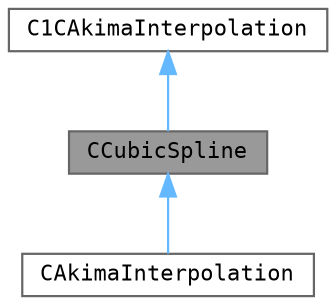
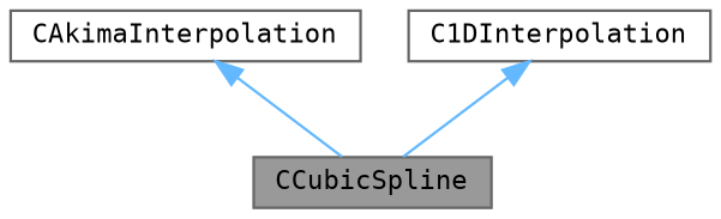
  digraph {
    fontname="DejaVu Sans Mono"
    node [color=gray40 fillcolor=white fontname="DejaVu Sans Mono" fontsize=10 shape=box style=filled]
    edge [color=steelblue1 dir=back fontname="DejaVu Sans Mono" fontsize=10 labelfontname=Helvetica labelfontsize=10 style=solid]
    n1 [fillcolor=grey60 fontcolor=black height=0.2 label=CCubicSpline width=0.4]
    n2 [height=0.2 label=CAkimaInterpolation width=0.4]
-   n3 [height=0.2 label=C1CAkimaInterpolation width=0.4]
-   n1 -> n2
+   n3 [height=0.2 label=C1DInterpolation width=0.4]
+   n2 -> n1
    n3 -> n1
  }
